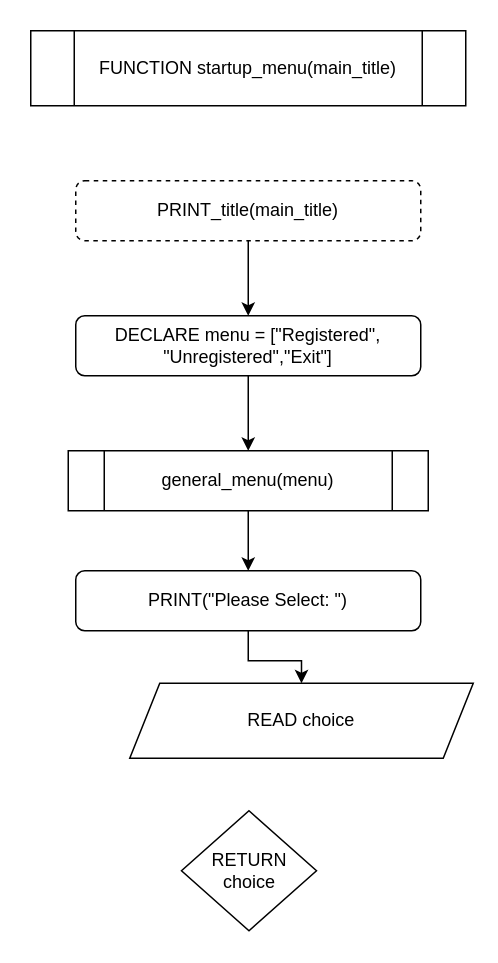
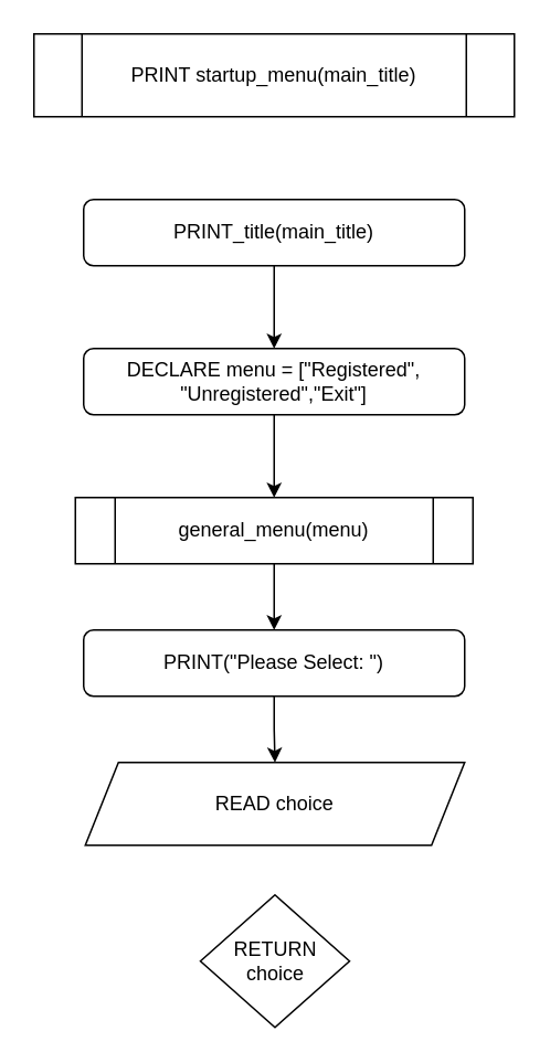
  <mxCell id="0" />
  <mxCell id="1" parent="0" />
- <mxCell id="2" value="&lt;div&gt;FUNCTION startup_menu(main_title)&lt;/div&gt;" style="shape=process;whiteSpace=wrap;html=1;backgroundOutline=1;" vertex="1" parent="1"><mxGeometry x="20" y="20" width="290" height="50" as="geometry" /></mxCell>
+ <mxCell id="2" value="&lt;div&gt;PRINT startup_menu(main_title)&lt;/div&gt;" style="shape=process;whiteSpace=wrap;html=1;backgroundOutline=1;" vertex="1" parent="1"><mxGeometry x="20" y="20" width="290" height="50" as="geometry" /></mxCell>
  <mxCell id="3" value="" style="edgeStyle=orthogonalEdgeStyle;rounded=0;orthogonalLoop=1;jettySize=auto;html=1;" edge="1" parent="1" source="4" target="6"><mxGeometry relative="1" as="geometry" /></mxCell>
- <mxCell id="4" value="PRINT_title(main_title)" style="rounded=1;whiteSpace=wrap;html=1;dashed=1;" vertex="1" parent="1"><mxGeometry x="50" y="120" width="230" height="40" as="geometry" /></mxCell>
+ <mxCell id="4" value="PRINT_title(main_title)" style="rounded=1;whiteSpace=wrap;html=1;" vertex="1" parent="1"><mxGeometry x="50" y="120" width="230" height="40" as="geometry" /></mxCell>
  <mxCell id="5" value="" style="edgeStyle=orthogonalEdgeStyle;rounded=0;orthogonalLoop=1;jettySize=auto;html=1;" edge="1" parent="1" source="6" target="8"><mxGeometry relative="1" as="geometry" /></mxCell>
  <mxCell id="6" value="DECLARE menu = [&quot;Registered&quot;, &quot;Unregistered&quot;,&quot;Exit&quot;]" style="rounded=1;whiteSpace=wrap;html=1;" vertex="1" parent="1"><mxGeometry x="50" y="210" width="230" height="40" as="geometry" /></mxCell>
  <mxCell id="7" value="" style="edgeStyle=orthogonalEdgeStyle;rounded=0;orthogonalLoop=1;jettySize=auto;html=1;" edge="1" parent="1" source="8" target="10"><mxGeometry relative="1" as="geometry" /></mxCell>
  <mxCell id="8" value="general_menu(menu)" style="shape=process;whiteSpace=wrap;html=1;backgroundOutline=1;" vertex="1" parent="1"><mxGeometry x="45" y="300" width="240" height="40" as="geometry" /></mxCell>
  <mxCell id="9" value="" style="edgeStyle=orthogonalEdgeStyle;rounded=0;orthogonalLoop=1;jettySize=auto;html=1;" edge="1" parent="1" source="10" target="11"><mxGeometry relative="1" as="geometry" /></mxCell>
  <mxCell id="10" value="PRINT(&quot;Please Select: &quot;)" style="rounded=1;whiteSpace=wrap;html=1;" vertex="1" parent="1"><mxGeometry x="50" y="380" width="230" height="40" as="geometry" /></mxCell>
- <mxCell id="11" value="READ choice" style="shape=parallelogram;perimeter=parallelogramPerimeter;whiteSpace=wrap;html=1;fixedSize=1;" vertex="1" parent="1"><mxGeometry x="86" y="455" width="229" height="50" as="geometry" /></mxCell>
+ <mxCell id="11" value="READ choice" style="shape=parallelogram;perimeter=parallelogramPerimeter;whiteSpace=wrap;html=1;fixedSize=1;" vertex="1" parent="1"><mxGeometry x="51" y="460" width="229" height="50" as="geometry" /></mxCell>
  <mxCell id="12" value="RETURN choice" style="rhombus;whiteSpace=wrap;html=1;" vertex="1" parent="1"><mxGeometry x="120.5" y="540" width="90" height="80" as="geometry" /></mxCell>
